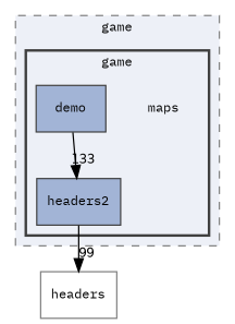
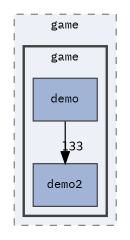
  digraph {
    compound=true
    fontname="IBM Plex Mono"
    node [fontname="IBM Plex Mono" fontsize=10 shape=box color=grey25 fillcolor="#a2b4d6"]
    edge [fontname="IBM Plex Mono" fontsize=10 labeldistance=1.5 labelfontname=Helvetica labelfontsize=10]
-   n1 [label=maps shape=plaintext color="" fillcolor=""]
    n2 [label=demo style="filled,"]
-   n3 [label=headers2 style="filled,"]
-   n4 [color=grey50 fillcolor="#edf0f7" label=headers]
+   n3 [label=demo2 style="filled,"]
    subgraph cluster_1 {
      bgcolor="#edf0f7"
      fontsize=10
      label=game
      pencolor=grey50
      style="filled,dashed,"
      subgraph cluster_2 {
        bgcolor="#edf0f7"
        fontsize=10
        label=game
        pencolor=grey25
        style="filled,bold,"
-       n1
        n2
        n3
      }
    }
    n2 -> n3 [headlabel=133]
-   n3 -> n4 [headlabel=99]
  }
